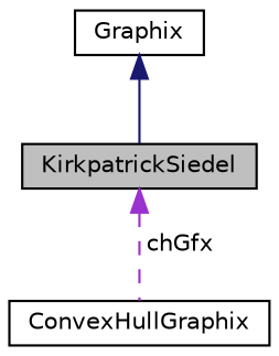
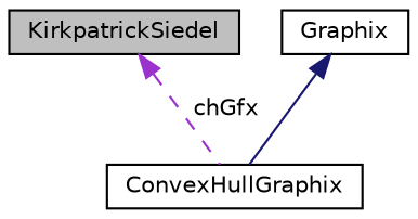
  digraph {
    node [color=black fillcolor=white fontname=Helvetica fontsize=10 shape=record style=filled]
    edge [dir=back fontname=Helvetica fontsize=10 labelfontname=Helvetica labelfontsize=10]
    n1 [fillcolor=grey75 fontcolor=black height=0.2 label=KirkpatrickSiedel width=0.4]
    n2 [height=0.2 label=ConvexHullGraphix width=0.4]
    n3 [height=0.2 label=Graphix width=0.4]
    n1 -> n2 [color=darkorchid3 label=" chGfx" style=dashed]
-   n3 -> n1 [color=midnightblue style=solid]
+   n3 -> n2 [color=midnightblue style=solid]
  }
